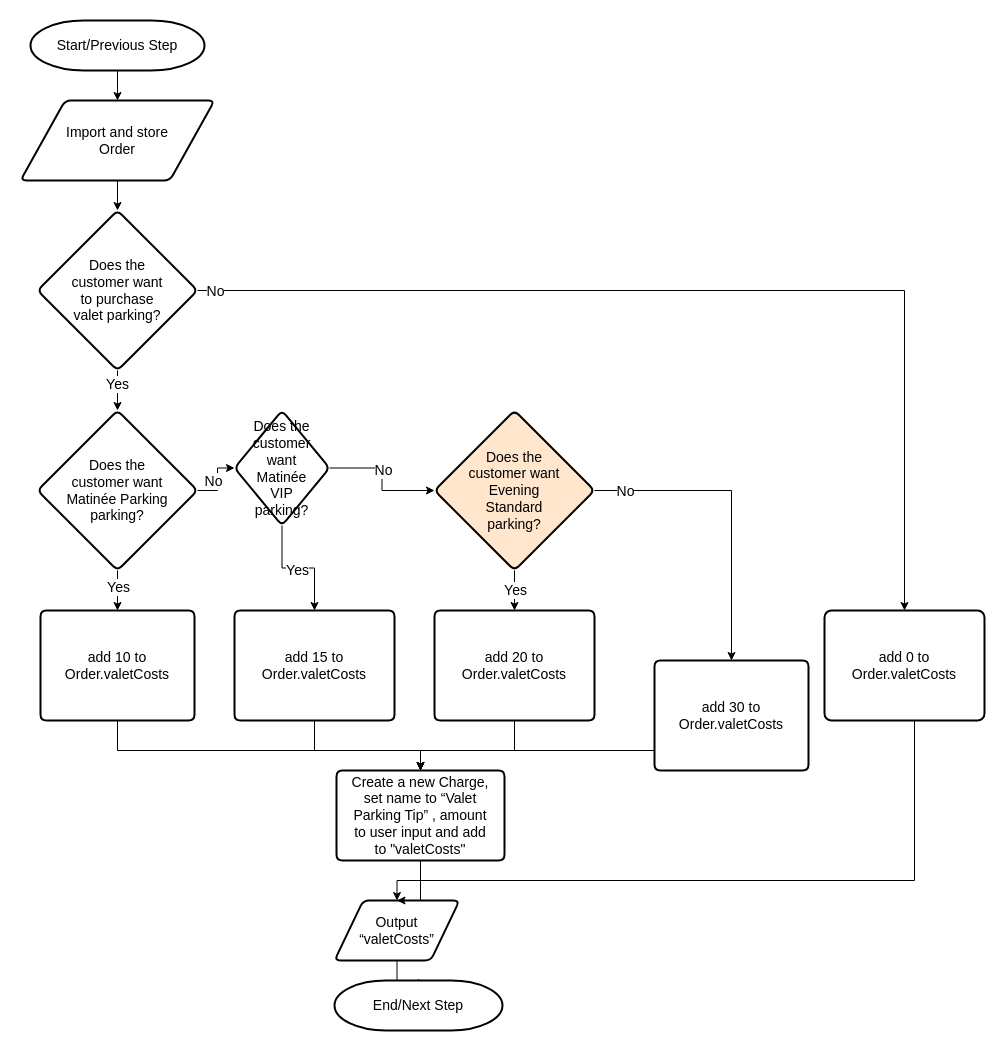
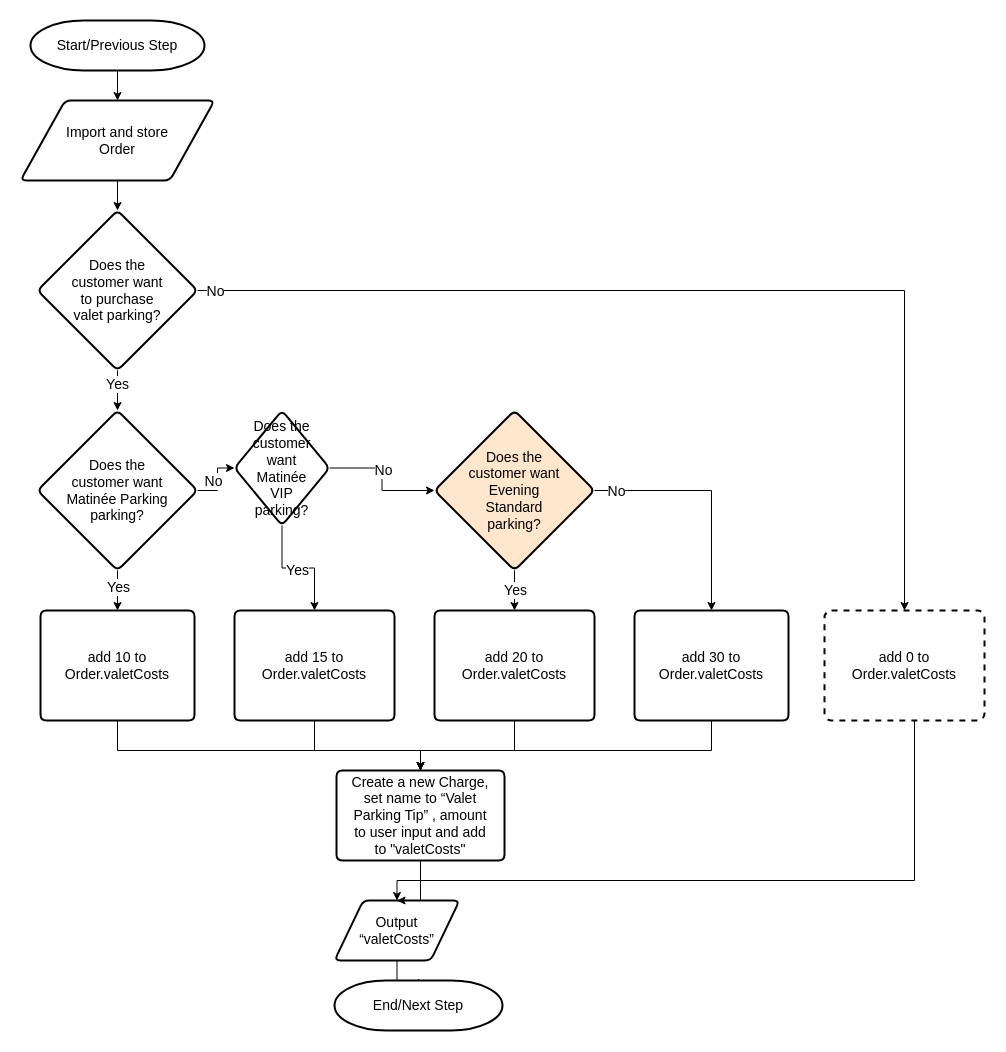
  <mxCell id="0" />
  <mxCell id="1" parent="0" />
  <mxCell id="2" value="Start/Previous Step" style="strokeWidth=2;html=1;shape=mxgraph.flowchart.terminator;whiteSpace=wrap;spacing=20;spacingTop=5;spacingBottom=5;spacingLeft=5;spacingRight=5;fontSize=14;" parent="1" vertex="1"><mxGeometry x="30" y="20" width="174" height="50" as="geometry" /></mxCell>
  <mxCell id="3" value="" style="endArrow=classic;html=1;rounded=0;exitX=0.5;exitY=1;exitDx=0;exitDy=0;exitPerimeter=0;entryX=0.5;entryY=0;entryDx=0;entryDy=0;fontSize=14;" parent="1" source="2" target="12" edge="1"><mxGeometry width="50" height="50" relative="1" as="geometry"><mxPoint x="93" y="194" as="sourcePoint" /><mxPoint x="117" y="124" as="targetPoint" /></mxGeometry></mxCell>
  <mxCell id="4" style="edgeStyle=orthogonalEdgeStyle;rounded=0;orthogonalLoop=1;jettySize=auto;html=1;entryX=0.5;entryY=0;entryDx=0;entryDy=0;fontSize=14;" parent="1" source="8" target="27" edge="1"><mxGeometry relative="1" as="geometry"><mxPoint x="117" y="610" as="targetPoint" /></mxGeometry></mxCell>
  <mxCell id="5" value="Yes" style="edgeLabel;html=1;align=center;verticalAlign=middle;resizable=0;points=[];fontSize=14;" parent="4" vertex="1" connectable="0"><mxGeometry x="-0.377" y="-2" relative="1" as="geometry"><mxPoint x="2" y="4" as="offset" /></mxGeometry></mxCell>
  <mxCell id="6" value="" style="edgeStyle=orthogonalEdgeStyle;rounded=0;orthogonalLoop=1;jettySize=auto;html=1;fontSize=14;entryX=0;entryY=0.5;entryDx=0;entryDy=0;" parent="1" source="8" target="20" edge="1"><mxGeometry relative="1" as="geometry" /></mxCell>
  <mxCell id="7" value="No" style="edgeLabel;html=1;align=center;verticalAlign=middle;resizable=0;points=[];fontSize=14;" parent="6" vertex="1" connectable="0"><mxGeometry x="-0.043" y="1" relative="1" as="geometry"><mxPoint x="-4" y="-2" as="offset" /></mxGeometry></mxCell>
  <mxCell id="8" value="&lt;p style=&quot;line-height: 120%; font-size: 14px;&quot;&gt;Does the customer want Matinée Parking parking?&lt;/p&gt;" style="rhombus;whiteSpace=wrap;html=1;strokeWidth=2;rounded=1;arcSize=12;verticalAlign=middle;horizontal=1;spacing=21;spacingBottom=5;spacingTop=5;spacingLeft=5;spacingRight=5;fontSize=14;" parent="1" vertex="1"><mxGeometry x="37" y="410" width="160" height="160" as="geometry" /></mxCell>
  <mxCell id="9" style="edgeStyle=orthogonalEdgeStyle;rounded=0;orthogonalLoop=1;jettySize=auto;html=1;entryX=0.5;entryY=-0.047;entryDx=0;entryDy=0;entryPerimeter=0;fontSize=14;" parent="1" source="10" target="13" edge="1"><mxGeometry relative="1" as="geometry"><mxPoint x="410.67" y="1060" as="targetPoint" /></mxGeometry></mxCell>
  <mxCell id="10" value="Output “valetCosts”" style="shape=parallelogram;html=1;strokeWidth=2;perimeter=parallelogramPerimeter;whiteSpace=wrap;rounded=1;arcSize=12;size=0.23;spacing=20;spacingTop=20;spacingBottom=20;spacingLeft=30;spacingRight=30;fontSize=14;" parent="1" vertex="1"><mxGeometry x="334" y="900" width="125" height="60" as="geometry" /></mxCell>
  <mxCell id="11" value="" style="edgeStyle=orthogonalEdgeStyle;rounded=0;orthogonalLoop=1;jettySize=auto;html=1;" parent="1" source="12" target="38" edge="1"><mxGeometry relative="1" as="geometry" /></mxCell>
  <mxCell id="12" value="&lt;div style=&quot;font-size: 14px;&quot;&gt;Import and store Order&lt;/div&gt;" style="shape=parallelogram;html=1;strokeWidth=2;perimeter=parallelogramPerimeter;whiteSpace=wrap;rounded=1;arcSize=12;size=0.23;spacing=20;spacingTop=20;spacingBottom=20;spacingLeft=20;spacingRight=20;fontSize=14;" parent="1" vertex="1"><mxGeometry x="20" y="100" width="194" height="80" as="geometry" /></mxCell>
  <mxCell id="13" value="End/Next Step" style="strokeWidth=2;html=1;shape=mxgraph.flowchart.terminator;whiteSpace=wrap;spacing=20;spacingTop=5;spacingBottom=5;spacingLeft=5;spacingRight=5;fontSize=14;" parent="1" vertex="1"><mxGeometry x="334" y="980" width="168" height="50" as="geometry" /></mxCell>
  <mxCell id="14" value="" style="edgeStyle=orthogonalEdgeStyle;rounded=0;orthogonalLoop=1;jettySize=auto;html=1;fontSize=14;" parent="1" source="15" target="10" edge="1"><mxGeometry relative="1" as="geometry" /></mxCell>
  <mxCell id="15" value="Create a new Charge, set name to “Valet Parking Tip” , amount to user input and add to &quot;valetCosts&quot;" style="shape=parallelogram;html=1;strokeWidth=2;perimeter=parallelogramPerimeter;whiteSpace=wrap;rounded=1;arcSize=12;size=0;spacing=12;spacingLeft=0;spacingRight=0;fontSize=14;" parent="1" vertex="1"><mxGeometry x="336" y="770" width="168" height="90" as="geometry" /></mxCell>
  <mxCell id="16" value="" style="edgeStyle=orthogonalEdgeStyle;rounded=0;orthogonalLoop=1;jettySize=auto;html=1;fontSize=14;" parent="1" source="20" target="25" edge="1"><mxGeometry relative="1" as="geometry" /></mxCell>
  <mxCell id="17" value="No" style="edgeLabel;html=1;align=center;verticalAlign=middle;resizable=0;points=[];fontSize=14;" parent="16" vertex="1" connectable="0"><mxGeometry x="-0.147" y="1" relative="1" as="geometry"><mxPoint as="offset" /></mxGeometry></mxCell>
  <mxCell id="18" value="" style="edgeStyle=orthogonalEdgeStyle;rounded=0;orthogonalLoop=1;jettySize=auto;html=1;fontSize=14;" parent="1" source="20" target="29" edge="1"><mxGeometry relative="1" as="geometry" /></mxCell>
  <mxCell id="19" value="Yes" style="edgeLabel;html=1;align=center;verticalAlign=middle;resizable=0;points=[];fontSize=14;" parent="18" vertex="1" connectable="0"><mxGeometry x="-0.071" y="-2" relative="1" as="geometry"><mxPoint x="2" as="offset" /></mxGeometry></mxCell>
  <mxCell id="20" value="&lt;p style=&quot;line-height: 120%; font-size: 14px;&quot;&gt;Does the customer want Matinée VIP parking?&lt;/p&gt;" style="rhombus;whiteSpace=wrap;html=1;strokeWidth=2;rounded=1;arcSize=12;verticalAlign=middle;horizontal=1;spacing=21;spacingBottom=5;spacingTop=5;spacingLeft=5;spacingRight=5;fontSize=14;" parent="1" vertex="1"><mxGeometry x="234" y="410" width="95" height="115" as="geometry" /></mxCell>
  <mxCell id="21" value="" style="edgeStyle=orthogonalEdgeStyle;rounded=0;orthogonalLoop=1;jettySize=auto;html=1;fontSize=14;" parent="1" source="25" target="31" edge="1"><mxGeometry relative="1" as="geometry" /></mxCell>
  <mxCell id="22" value="Yes" style="edgeLabel;html=1;align=center;verticalAlign=middle;resizable=0;points=[];fontSize=14;" parent="21" vertex="1" connectable="0"><mxGeometry x="-0.071" y="-1" relative="1" as="geometry"><mxPoint x="1" as="offset" /></mxGeometry></mxCell>
  <mxCell id="23" style="edgeStyle=orthogonalEdgeStyle;rounded=0;orthogonalLoop=1;jettySize=auto;html=1;entryX=0.5;entryY=0;entryDx=0;entryDy=0;fontSize=14;" parent="1" source="25" target="33" edge="1"><mxGeometry relative="1" as="geometry" /></mxCell>
  <mxCell id="24" value="No" style="edgeLabel;html=1;align=center;verticalAlign=middle;resizable=0;points=[];fontSize=14;" parent="23" vertex="1" connectable="0"><mxGeometry x="-0.746" y="-1" relative="1" as="geometry"><mxPoint x="-9" y="-1" as="offset" /></mxGeometry></mxCell>
  <mxCell id="25" value="&lt;p style=&quot;line-height: 120%; font-size: 14px;&quot;&gt;Does the customer want Evening Standard parking?&lt;/p&gt;" style="rhombus;whiteSpace=wrap;html=1;strokeWidth=2;rounded=1;arcSize=12;verticalAlign=middle;horizontal=1;spacing=21;spacingBottom=5;spacingTop=5;spacingLeft=5;spacingRight=5;fontSize=14;fillColor=#ffe6cc;" parent="1" vertex="1"><mxGeometry x="434" y="410" width="160" height="160" as="geometry" /></mxCell>
  <mxCell id="26" style="edgeStyle=orthogonalEdgeStyle;rounded=0;orthogonalLoop=1;jettySize=auto;html=1;entryX=0.5;entryY=0;entryDx=0;entryDy=0;" edge="1" parent="1" source="27" target="15"><mxGeometry relative="1" as="geometry"><Array as="points"><mxPoint x="117" y="750" /><mxPoint x="420" y="750" /></Array></mxGeometry></mxCell>
  <mxCell id="27" value="add 10 to Order.valetCosts" style="shape=parallelogram;html=1;strokeWidth=2;perimeter=parallelogramPerimeter;whiteSpace=wrap;rounded=1;arcSize=12;size=0;spacing=12;spacingLeft=0;spacingRight=0;fontSize=14;" parent="1" vertex="1"><mxGeometry x="40" y="610" width="154" height="110" as="geometry" /></mxCell>
  <mxCell id="28" style="edgeStyle=orthogonalEdgeStyle;rounded=0;orthogonalLoop=1;jettySize=auto;html=1;entryX=0.5;entryY=0;entryDx=0;entryDy=0;" edge="1" parent="1" source="29" target="15"><mxGeometry relative="1" as="geometry"><Array as="points"><mxPoint x="314" y="750" /><mxPoint x="420" y="750" /></Array></mxGeometry></mxCell>
  <mxCell id="29" value="add 15 to Order.valetCosts" style="shape=parallelogram;html=1;strokeWidth=2;perimeter=parallelogramPerimeter;whiteSpace=wrap;rounded=1;arcSize=12;size=0;spacing=12;spacingLeft=0;spacingRight=0;fontSize=14;" parent="1" vertex="1"><mxGeometry x="234" y="610" width="160" height="110" as="geometry" /></mxCell>
  <mxCell id="30" style="edgeStyle=orthogonalEdgeStyle;rounded=0;orthogonalLoop=1;jettySize=auto;html=1;entryX=0.5;entryY=0;entryDx=0;entryDy=0;" edge="1" parent="1" source="31" target="15"><mxGeometry relative="1" as="geometry"><Array as="points"><mxPoint x="514" y="750" /><mxPoint x="420" y="750" /></Array></mxGeometry></mxCell>
  <mxCell id="31" value="add 20 to Order.valetCosts" style="shape=parallelogram;html=1;strokeWidth=2;perimeter=parallelogramPerimeter;whiteSpace=wrap;rounded=1;arcSize=12;size=0;spacing=12;spacingLeft=0;spacingRight=0;fontSize=14;" parent="1" vertex="1"><mxGeometry x="434" y="610" width="160" height="110" as="geometry" /></mxCell>
  <mxCell id="32" style="edgeStyle=orthogonalEdgeStyle;rounded=0;orthogonalLoop=1;jettySize=auto;html=1;entryX=0.5;entryY=0;entryDx=0;entryDy=0;" edge="1" parent="1" source="33" target="15"><mxGeometry relative="1" as="geometry"><Array as="points"><mxPoint x="711" y="750" /><mxPoint x="420" y="750" /></Array></mxGeometry></mxCell>
- <mxCell id="33" value="add 30 to Order.valetCosts" style="shape=parallelogram;html=1;strokeWidth=2;perimeter=parallelogramPerimeter;whiteSpace=wrap;rounded=1;arcSize=12;size=0;spacing=12;spacingLeft=0;spacingRight=0;fontSize=14;" parent="1" vertex="1"><mxGeometry x="654" y="660" width="154" height="110" as="geometry" /></mxCell>
+ <mxCell id="33" value="add 30 to Order.valetCosts" style="shape=parallelogram;html=1;strokeWidth=2;perimeter=parallelogramPerimeter;whiteSpace=wrap;rounded=1;arcSize=12;size=0;spacing=12;spacingLeft=0;spacingRight=0;fontSize=14;" parent="1" vertex="1"><mxGeometry x="634" y="610" width="154" height="110" as="geometry" /></mxCell>
  <mxCell id="34" style="edgeStyle=orthogonalEdgeStyle;rounded=0;orthogonalLoop=1;jettySize=auto;html=1;entryX=0.5;entryY=0;entryDx=0;entryDy=0;fontSize=14;" parent="1" source="38" target="40" edge="1"><mxGeometry relative="1" as="geometry" /></mxCell>
  <mxCell id="35" value="No" style="edgeLabel;html=1;align=center;verticalAlign=middle;resizable=0;points=[];fontSize=14;" parent="34" vertex="1" connectable="0"><mxGeometry x="-0.959" relative="1" as="geometry"><mxPoint x="-4" as="offset" /></mxGeometry></mxCell>
  <mxCell id="36" value="" style="edgeStyle=orthogonalEdgeStyle;rounded=0;orthogonalLoop=1;jettySize=auto;html=1;" parent="1" source="38" target="8" edge="1"><mxGeometry relative="1" as="geometry" /></mxCell>
  <mxCell id="37" value="Yes" style="edgeLabel;html=1;align=center;verticalAlign=middle;resizable=0;points=[];fontSize=14;" parent="36" vertex="1" connectable="0"><mxGeometry x="-0.35" y="-1" relative="1" as="geometry"><mxPoint as="offset" /></mxGeometry></mxCell>
  <mxCell id="38" value="&lt;p style=&quot;line-height: 120%; font-size: 14px;&quot;&gt;Does the customer want to purchase valet parking?&lt;/p&gt;" style="rhombus;whiteSpace=wrap;html=1;strokeWidth=2;rounded=1;arcSize=12;verticalAlign=middle;horizontal=1;spacing=20;spacingBottom=0;spacingTop=0;spacingLeft=10;spacingRight=10;fontSize=14;" parent="1" vertex="1"><mxGeometry x="37" y="210" width="160" height="160" as="geometry" /></mxCell>
  <mxCell id="39" style="edgeStyle=orthogonalEdgeStyle;rounded=0;orthogonalLoop=1;jettySize=auto;html=1;entryX=0.5;entryY=0;entryDx=0;entryDy=0;" parent="1" source="40" target="10" edge="1"><mxGeometry relative="1" as="geometry"><Array as="points"><mxPoint x="914" y="880" /><mxPoint x="420" y="880" /></Array></mxGeometry></mxCell>
- <mxCell id="40" value="add 0 to Order.valetCosts" style="rounded=1;whiteSpace=wrap;html=1;absoluteArcSize=1;arcSize=14;strokeWidth=2;spacing=10;spacingTop=0;spacingBottom=0;spacingLeft=0;spacingRight=0;fontSize=14;" parent="1" vertex="1"><mxGeometry x="824" y="610" width="160" height="110" as="geometry" /></mxCell>
+ <mxCell id="40" value="add 0 to Order.valetCosts" style="rounded=1;whiteSpace=wrap;html=1;absoluteArcSize=1;arcSize=14;strokeWidth=2;spacing=10;spacingTop=0;spacingBottom=0;spacingLeft=0;spacingRight=0;fontSize=14;dashed=1;" parent="1" vertex="1"><mxGeometry x="824" y="610" width="160" height="110" as="geometry" /></mxCell>
